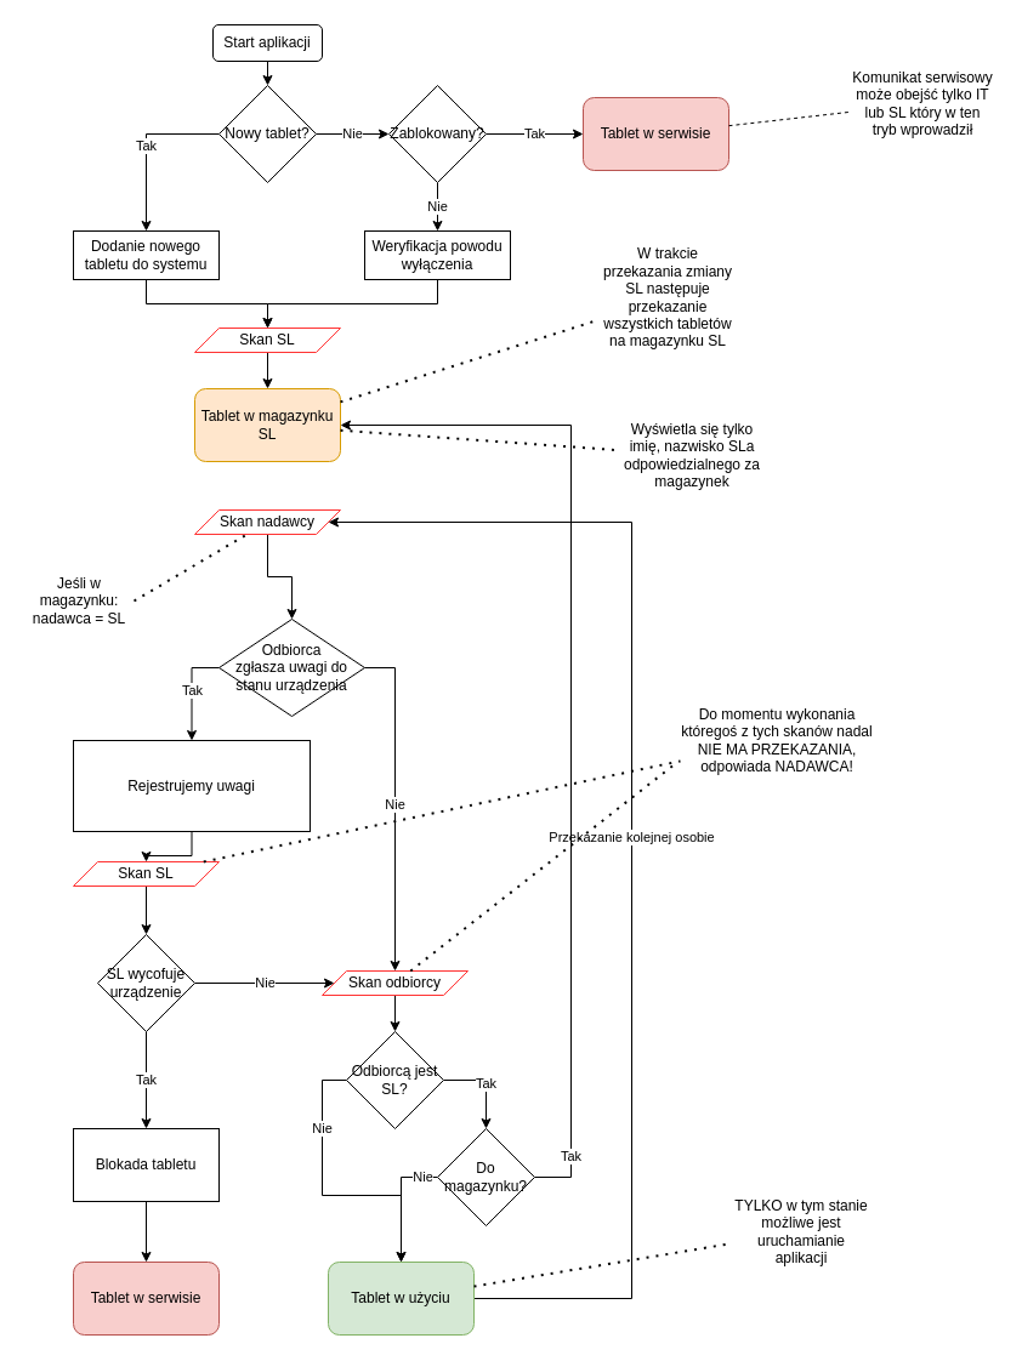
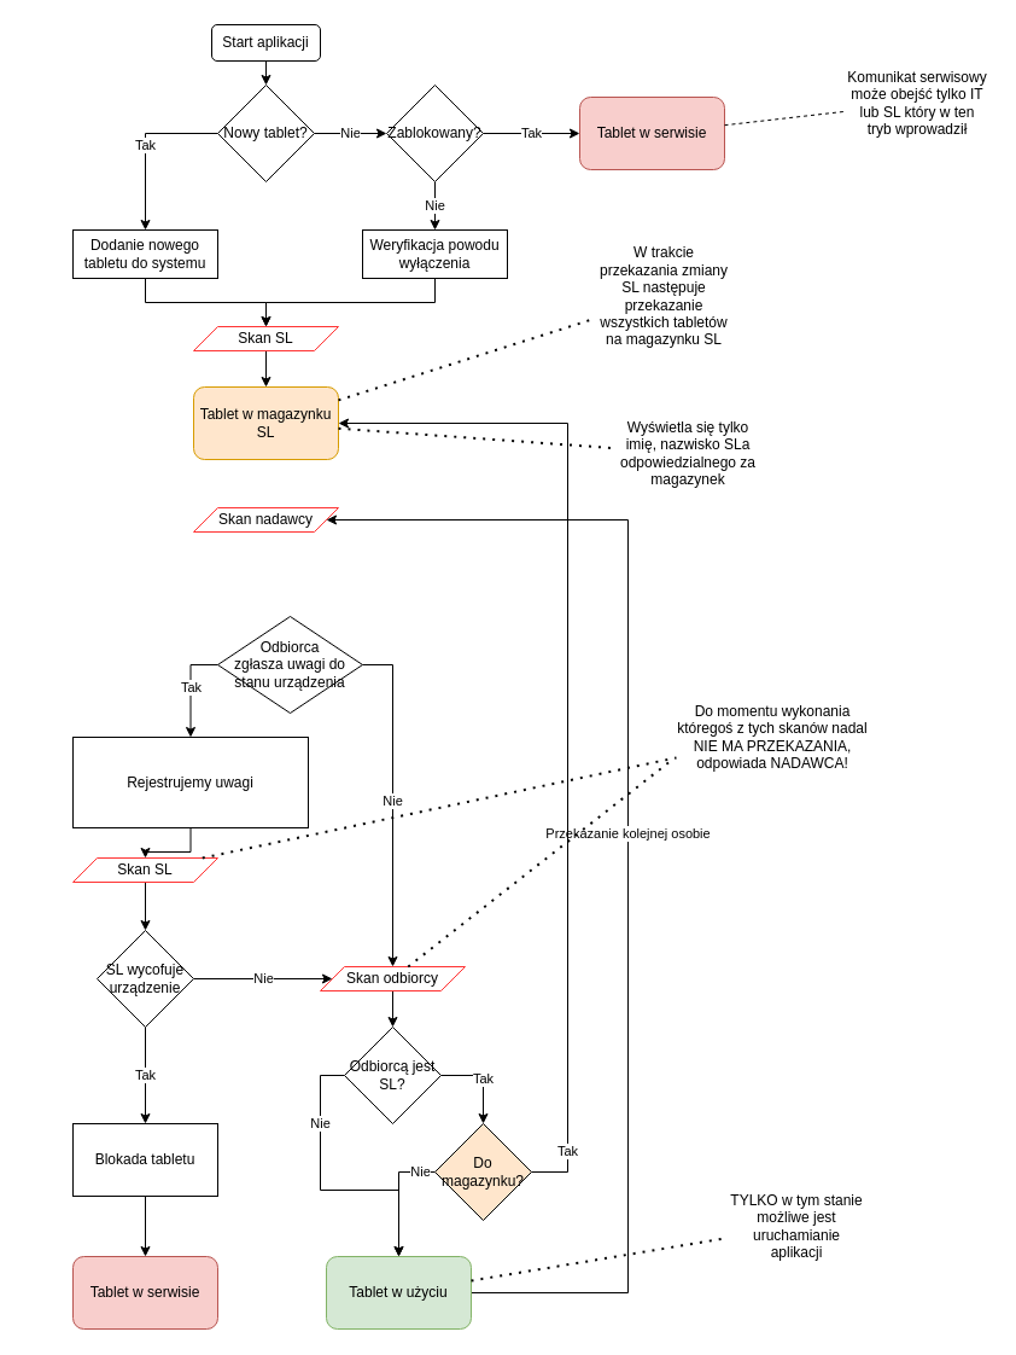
  <mxCell id="0" />
  <mxCell id="1" parent="0" />
  <mxCell id="2" value="Tak" style="edgeStyle=orthogonalEdgeStyle;rounded=0;orthogonalLoop=1;jettySize=auto;html=1;exitX=0;exitY=0.5;exitDx=0;exitDy=0;entryX=0.5;entryY=0;entryDx=0;entryDy=0;" parent="1" source="4" target="6" edge="1"><mxGeometry relative="1" as="geometry" /></mxCell>
  <mxCell id="3" value="Nie" style="edgeStyle=orthogonalEdgeStyle;rounded=0;orthogonalLoop=1;jettySize=auto;html=1;exitX=1;exitY=0.5;exitDx=0;exitDy=0;entryX=0;entryY=0.5;entryDx=0;entryDy=0;" parent="1" source="4" target="34" edge="1"><mxGeometry relative="1" as="geometry"><mxPoint x="300" y="110" as="targetPoint" /></mxGeometry></mxCell>
  <mxCell id="4" value="Nowy tablet?" style="rhombus;whiteSpace=wrap;html=1;" parent="1" vertex="1"><mxGeometry x="180" y="70" width="80" height="80" as="geometry" /></mxCell>
  <mxCell id="5" style="edgeStyle=orthogonalEdgeStyle;rounded=0;orthogonalLoop=1;jettySize=auto;html=1;exitX=0.5;exitY=1;exitDx=0;exitDy=0;" parent="1" source="6" target="30" edge="1"><mxGeometry relative="1" as="geometry" /></mxCell>
  <mxCell id="6" value="Dodanie nowego tabletu do systemu" style="rounded=0;whiteSpace=wrap;html=1;" parent="1" vertex="1"><mxGeometry x="60" y="190" width="120" height="40" as="geometry" /></mxCell>
  <mxCell id="7" style="edgeStyle=orthogonalEdgeStyle;rounded=0;orthogonalLoop=1;jettySize=auto;html=1;exitX=0.5;exitY=1;exitDx=0;exitDy=0;entryX=0.5;entryY=0;entryDx=0;entryDy=0;" parent="1" source="8" target="4" edge="1"><mxGeometry relative="1" as="geometry" /></mxCell>
  <mxCell id="8" value="Start aplikacji" style="rounded=1;whiteSpace=wrap;html=1;" parent="1" vertex="1"><mxGeometry x="175" width="90" height="30" as="geometry" y="20" /></mxCell>
- <mxCell id="9" style="edgeStyle=orthogonalEdgeStyle;rounded=0;orthogonalLoop=1;jettySize=auto;html=1;exitX=0.5;exitY=1;exitDx=0;exitDy=0;entryX=0.5;entryY=0;entryDx=0;entryDy=0;" parent="1" source="24" target="12" edge="1"><mxGeometry relative="1" as="geometry"><mxPoint x="220" y="580" as="sourcePoint" /></mxGeometry></mxCell>
  <mxCell id="10" value="Nie" style="edgeStyle=orthogonalEdgeStyle;rounded=0;orthogonalLoop=1;jettySize=auto;html=1;exitX=1;exitY=0.5;exitDx=0;exitDy=0;" parent="1" source="12" target="27" edge="1"><mxGeometry relative="1" as="geometry" /></mxCell>
  <mxCell id="11" value="Tak" style="edgeStyle=orthogonalEdgeStyle;rounded=0;orthogonalLoop=1;jettySize=auto;html=1;exitX=0;exitY=0.5;exitDx=0;exitDy=0;entryX=0.5;entryY=0;entryDx=0;entryDy=0;" parent="1" source="12" target="14" edge="1"><mxGeometry relative="1" as="geometry"><mxPoint x="120" y="610" as="targetPoint" /></mxGeometry></mxCell>
  <mxCell id="12" value="Odbiorca&lt;br&gt;zgłasza uwagi do stanu urządzenia" style="rhombus;whiteSpace=wrap;html=1;" parent="1" vertex="1"><mxGeometry x="180" y="510" width="120" height="80" as="geometry" /></mxCell>
  <mxCell id="13" style="edgeStyle=orthogonalEdgeStyle;rounded=0;orthogonalLoop=1;jettySize=auto;html=1;exitX=0.5;exitY=1;exitDx=0;exitDy=0;" parent="1" source="14" target="28" edge="1"><mxGeometry relative="1" as="geometry"><mxPoint x="120" y="710" as="targetPoint" /></mxGeometry></mxCell>
  <mxCell id="14" value="Rejestrujemy uwagi" style="rounded=0;whiteSpace=wrap;html=1;" parent="1" vertex="1"><mxGeometry x="60" y="610" width="195" height="75" as="geometry" /></mxCell>
  <mxCell id="15" style="edgeStyle=orthogonalEdgeStyle;rounded=0;orthogonalLoop=1;jettySize=auto;html=1;entryX=0.5;entryY=0;entryDx=0;entryDy=0;" parent="1" source="28" target="18" edge="1"><mxGeometry relative="1" as="geometry"><mxPoint x="120" y="770" as="sourcePoint" /></mxGeometry></mxCell>
  <mxCell id="16" value="Nie" style="edgeStyle=orthogonalEdgeStyle;rounded=0;orthogonalLoop=1;jettySize=auto;html=1;exitX=1;exitY=0.5;exitDx=0;exitDy=0;entryX=0;entryY=0.5;entryDx=0;entryDy=0;" parent="1" source="18" target="27" edge="1"><mxGeometry relative="1" as="geometry"><mxPoint x="300" y="850" as="targetPoint" /></mxGeometry></mxCell>
  <mxCell id="17" value="Tak" style="edgeStyle=orthogonalEdgeStyle;rounded=0;orthogonalLoop=1;jettySize=auto;html=1;exitX=0.5;exitY=1;exitDx=0;exitDy=0;entryX=0.5;entryY=0;entryDx=0;entryDy=0;" parent="1" source="18" target="20" edge="1"><mxGeometry relative="1" as="geometry" /></mxCell>
  <mxCell id="18" value="SL wycofuje urządzenie" style="rhombus;whiteSpace=wrap;html=1;" parent="1" vertex="1"><mxGeometry x="80" y="770" width="80" height="80" as="geometry" /></mxCell>
  <mxCell id="19" style="edgeStyle=orthogonalEdgeStyle;rounded=0;orthogonalLoop=1;jettySize=auto;html=1;exitX=0.5;exitY=1;exitDx=0;exitDy=0;entryX=0.5;entryY=0;entryDx=0;entryDy=0;" parent="1" source="20" target="31" edge="1"><mxGeometry relative="1" as="geometry" /></mxCell>
  <mxCell id="20" value="Blokada tabletu" style="rounded=0;whiteSpace=wrap;html=1;" parent="1" vertex="1"><mxGeometry x="60" y="930" width="120" height="60" as="geometry" /></mxCell>
  <mxCell id="21" value="Przekazanie kolejnej osobie" style="edgeStyle=orthogonalEdgeStyle;rounded=0;orthogonalLoop=1;jettySize=auto;html=1;entryX=1;entryY=0.5;entryDx=0;entryDy=0;" parent="1" source="39" target="24" edge="1"><mxGeometry relative="1" as="geometry"><mxPoint x="220" y="500" as="targetPoint" /><mxPoint x="385" y="1070" as="sourcePoint" /><Array as="points"><mxPoint x="520" y="1070" /><mxPoint x="520" y="430" /></Array></mxGeometry></mxCell>
- <mxCell id="22" value="Jeśli w magazynku: nadawca = SL" style="text;html=1;strokeColor=none;fillColor=none;align=center;verticalAlign=middle;whiteSpace=wrap;rounded=0;" parent="1" vertex="1"><mxGeometry y="470" width="90" height="50" as="geometry" x="20" /></mxCell>
- <mxCell id="23" value="" style="endArrow=none;dashed=1;html=1;dashPattern=1 3;strokeWidth=2;exitX=1;exitY=0.5;exitDx=0;exitDy=0;" parent="1" source="22" target="24" edge="1"><mxGeometry width="50" height="50" relative="1" as="geometry"><mxPoint x="730" y="640" as="sourcePoint" /><mxPoint x="160" y="550" as="targetPoint" /></mxGeometry></mxCell>
  <mxCell id="24" value="Skan nadawcy" style="shape=parallelogram;perimeter=parallelogramPerimeter;whiteSpace=wrap;html=1;fixedSize=1;strokeColor=#FF3333;" parent="1" vertex="1"><mxGeometry x="160" y="420" width="120" height="20" as="geometry" /></mxCell>
  <mxCell id="25" value="Nie" style="edgeStyle=orthogonalEdgeStyle;rounded=0;orthogonalLoop=1;jettySize=auto;html=1;entryX=0.5;entryY=0;entryDx=0;entryDy=0;exitX=0;exitY=0.5;exitDx=0;exitDy=0;" parent="1" source="52" target="39" edge="1"><mxGeometry x="-0.486" relative="1" as="geometry"><mxPoint x="325" y="930" as="targetPoint" /><mxPoint as="offset" /></mxGeometry></mxCell>
  <mxCell id="26" style="edgeStyle=orthogonalEdgeStyle;rounded=0;orthogonalLoop=1;jettySize=auto;html=1;exitX=0.5;exitY=1;exitDx=0;exitDy=0;entryX=0.5;entryY=0;entryDx=0;entryDy=0;" edge="1" parent="1" source="27" target="52"><mxGeometry relative="1" as="geometry" /></mxCell>
  <mxCell id="27" value="Skan odbiorcy" style="shape=parallelogram;perimeter=parallelogramPerimeter;whiteSpace=wrap;html=1;fixedSize=1;strokeColor=#FF3333;" parent="1" vertex="1"><mxGeometry x="265" y="800" width="120" height="20" as="geometry" /></mxCell>
  <mxCell id="28" value="Skan SL" style="shape=parallelogram;perimeter=parallelogramPerimeter;whiteSpace=wrap;html=1;fixedSize=1;strokeColor=#FF3333;" parent="1" vertex="1"><mxGeometry x="60" y="710" width="120" height="20" as="geometry" /></mxCell>
  <mxCell id="29" style="edgeStyle=orthogonalEdgeStyle;rounded=0;orthogonalLoop=1;jettySize=auto;html=1;exitX=0.5;exitY=1;exitDx=0;exitDy=0;entryX=0.5;entryY=0;entryDx=0;entryDy=0;" parent="1" source="30" target="38" edge="1"><mxGeometry relative="1" as="geometry" /></mxCell>
  <mxCell id="30" value="Skan SL" style="shape=parallelogram;perimeter=parallelogramPerimeter;whiteSpace=wrap;html=1;fixedSize=1;strokeColor=#FF3333;" parent="1" vertex="1"><mxGeometry x="160" y="270" width="120" height="20" as="geometry" /></mxCell>
  <mxCell id="31" value="Tablet w serwisie" style="rounded=1;whiteSpace=wrap;html=1;fillColor=#f8cecc;strokeColor=#b85450;" parent="1" vertex="1"><mxGeometry x="60" y="1040" width="120" height="60" as="geometry" /></mxCell>
  <mxCell id="32" value="Nie" style="edgeStyle=orthogonalEdgeStyle;rounded=0;orthogonalLoop=1;jettySize=auto;html=1;exitX=0.5;exitY=1;exitDx=0;exitDy=0;entryX=0.5;entryY=0;entryDx=0;entryDy=0;" parent="1" source="34" target="36" edge="1"><mxGeometry relative="1" as="geometry" /></mxCell>
  <mxCell id="33" value="Tak" style="edgeStyle=orthogonalEdgeStyle;rounded=0;orthogonalLoop=1;jettySize=auto;html=1;exitX=1;exitY=0.5;exitDx=0;exitDy=0;entryX=0;entryY=0.5;entryDx=0;entryDy=0;" parent="1" source="34" target="37" edge="1"><mxGeometry relative="1" as="geometry"><mxPoint x="480" y="160" as="targetPoint" /></mxGeometry></mxCell>
  <mxCell id="34" value="Zablokowany?" style="rhombus;whiteSpace=wrap;html=1;" parent="1" vertex="1"><mxGeometry x="320" y="70" width="80" height="80" as="geometry" /></mxCell>
  <mxCell id="35" style="edgeStyle=orthogonalEdgeStyle;rounded=0;orthogonalLoop=1;jettySize=auto;html=1;exitX=0.5;exitY=1;exitDx=0;exitDy=0;" parent="1" source="36" target="30" edge="1"><mxGeometry relative="1" as="geometry" /></mxCell>
  <mxCell id="36" value="Weryfikacja powodu wyłączenia" style="rounded=0;whiteSpace=wrap;html=1;" parent="1" vertex="1"><mxGeometry x="300" y="190" width="120" height="40" as="geometry" /></mxCell>
  <mxCell id="37" value="Tablet w serwisie" style="rounded=1;whiteSpace=wrap;html=1;fillColor=#f8cecc;strokeColor=#b85450;" parent="1" vertex="1"><mxGeometry x="480" y="80" width="120" height="60" as="geometry" /></mxCell>
  <mxCell id="38" value="Tablet w magazynku SL" style="rounded=1;whiteSpace=wrap;html=1;fillColor=#ffe6cc;strokeColor=#d79b00;" parent="1" vertex="1"><mxGeometry x="160" y="320" width="120" height="60" as="geometry" /></mxCell>
  <mxCell id="39" value="Tablet w użyciu" style="rounded=1;whiteSpace=wrap;html=1;fillColor=#d5e8d4;strokeColor=#82b366;" parent="1" vertex="1"><mxGeometry x="270" y="1040" width="120" height="60" as="geometry" /></mxCell>
  <mxCell id="40" value="" style="endArrow=none;dashed=1;html=1;dashPattern=1 3;strokeWidth=2;" parent="1" source="39" target="41" edge="1"><mxGeometry width="50" height="50" relative="1" as="geometry"><mxPoint x="560" y="915" as="sourcePoint" /><mxPoint x="560" y="860" as="targetPoint" /></mxGeometry></mxCell>
  <mxCell id="41" value="TYLKO w tym stanie możliwe jest uruchamianie aplikacji" style="text;html=1;strokeColor=none;fillColor=none;align=center;verticalAlign=middle;whiteSpace=wrap;rounded=0;" parent="1" vertex="1"><mxGeometry x="600" y="970" width="120" height="90" as="geometry" /></mxCell>
  <mxCell id="42" value="" style="endArrow=none;dashed=1;html=1;dashPattern=1 3;strokeWidth=2;" parent="1" source="38" target="43" edge="1"><mxGeometry width="50" height="50" relative="1" as="geometry"><mxPoint x="293" y="353.279" as="sourcePoint" /><mxPoint x="468" y="270" as="targetPoint" /></mxGeometry></mxCell>
  <mxCell id="43" value="W trakcie przekazania zmiany SL następuje przekazanie wszystkich tabletów na magazynku SL" style="text;html=1;strokeColor=none;fillColor=none;align=center;verticalAlign=middle;whiteSpace=wrap;rounded=0;" parent="1" vertex="1"><mxGeometry x="490" y="200" width="120" height="90" as="geometry" /></mxCell>
  <mxCell id="44" value="Wyświetla się tylko imię, nazwisko SLa odpowiedzialnego za magazynek" style="text;html=1;strokeColor=none;fillColor=none;align=center;verticalAlign=middle;whiteSpace=wrap;rounded=0;" parent="1" vertex="1"><mxGeometry x="510" y="330" width="120" height="90" as="geometry" /></mxCell>
  <mxCell id="45" value="" style="endArrow=none;dashed=1;html=1;dashPattern=1 3;strokeWidth=2;" parent="1" source="38" target="44" edge="1"><mxGeometry width="50" height="50" relative="1" as="geometry"><mxPoint x="290" y="340.909" as="sourcePoint" /><mxPoint x="500" y="274.091" as="targetPoint" /></mxGeometry></mxCell>
  <mxCell id="46" value="" style="endArrow=none;dashed=1;html=1;" parent="1" source="37" target="47" edge="1"><mxGeometry width="50" height="50" relative="1" as="geometry"><mxPoint x="670" y="160" as="sourcePoint" /><mxPoint x="720" y="110" as="targetPoint" /></mxGeometry></mxCell>
  <mxCell id="47" value="Komunikat serwisowy może obejść tylko IT lub SL który w ten tryb wprowadził" style="text;html=1;strokeColor=none;fillColor=none;align=center;verticalAlign=middle;whiteSpace=wrap;rounded=0;" parent="1" vertex="1"><mxGeometry x="700" y="40" width="120" height="90" as="geometry" /></mxCell>
  <mxCell id="48" value="" style="endArrow=none;dashed=1;html=1;dashPattern=1 3;strokeWidth=2;" parent="1" source="28" target="50" edge="1"><mxGeometry width="50" height="50" relative="1" as="geometry"><mxPoint x="190" y="720" as="sourcePoint" /><mxPoint x="540" y="610" as="targetPoint" /></mxGeometry></mxCell>
  <mxCell id="49" value="" style="endArrow=none;dashed=1;html=1;dashPattern=1 3;strokeWidth=2;entryX=-0.019;entryY=0.683;entryDx=0;entryDy=0;entryPerimeter=0;" parent="1" source="27" target="50" edge="1"><mxGeometry width="50" height="50" relative="1" as="geometry"><mxPoint x="730" y="700" as="sourcePoint" /><mxPoint x="540" y="610" as="targetPoint" /></mxGeometry></mxCell>
  <mxCell id="50" value="Do momentu wykonania któregoś z tych skanów nadal NIE MA PRZEKAZANIA, odpowiada NADAWCA!" style="text;html=1;strokeColor=none;fillColor=none;align=center;verticalAlign=middle;whiteSpace=wrap;rounded=0;" parent="1" vertex="1"><mxGeometry x="560" y="560" width="160" height="100" as="geometry" /></mxCell>
  <mxCell id="51" value="Tak" style="edgeStyle=orthogonalEdgeStyle;rounded=0;orthogonalLoop=1;jettySize=auto;html=1;entryX=0.5;entryY=0;entryDx=0;entryDy=0;exitX=1;exitY=0.5;exitDx=0;exitDy=0;" edge="1" parent="1" source="52" target="55"><mxGeometry relative="1" as="geometry" /></mxCell>
  <mxCell id="52" value="Odbiorcą jest SL?" style="rhombus;whiteSpace=wrap;html=1;" vertex="1" parent="1"><mxGeometry x="285" y="850" width="80" height="80" as="geometry" /></mxCell>
  <mxCell id="53" value="Nie" style="edgeStyle=orthogonalEdgeStyle;rounded=0;orthogonalLoop=1;jettySize=auto;html=1;exitX=0;exitY=0.5;exitDx=0;exitDy=0;entryX=0.5;entryY=0;entryDx=0;entryDy=0;" edge="1" parent="1" source="55" target="39"><mxGeometry x="-0.765" relative="1" as="geometry"><mxPoint as="offset" /></mxGeometry></mxCell>
  <mxCell id="54" value="Tak" style="edgeStyle=orthogonalEdgeStyle;rounded=0;orthogonalLoop=1;jettySize=auto;html=1;exitX=1;exitY=0.5;exitDx=0;exitDy=0;entryX=1;entryY=0.5;entryDx=0;entryDy=0;" edge="1" parent="1" source="55" target="38"><mxGeometry x="-0.889" relative="1" as="geometry"><Array as="points"><mxPoint x="470" y="970" /><mxPoint x="470" y="350" /></Array><mxPoint as="offset" /></mxGeometry></mxCell>
- <mxCell id="55" value="Do magazynku?" style="rhombus;whiteSpace=wrap;html=1;" vertex="1" parent="1"><mxGeometry x="360" y="930" width="80" height="80" as="geometry" /></mxCell>
+ <mxCell id="55" value="Do magazynku?" style="rhombus;whiteSpace=wrap;html=1;fillColor=#ffe6cc;" vertex="1" parent="1"><mxGeometry x="360" y="930" width="80" height="80" as="geometry" /></mxCell>
